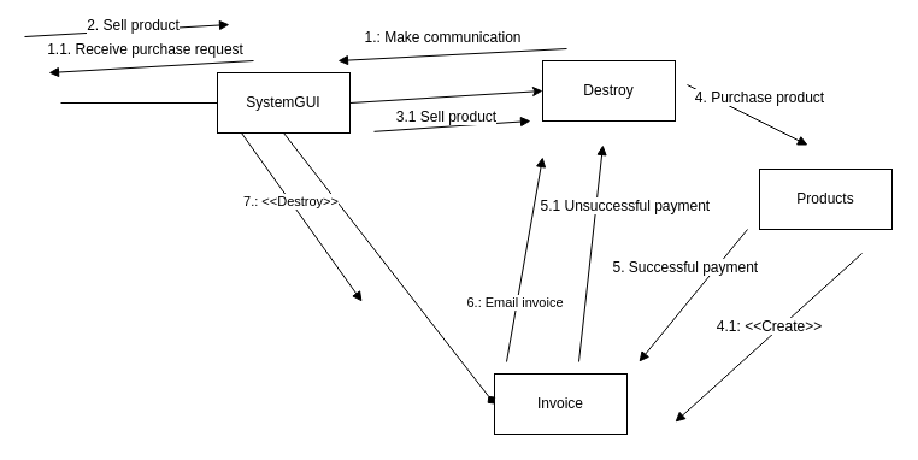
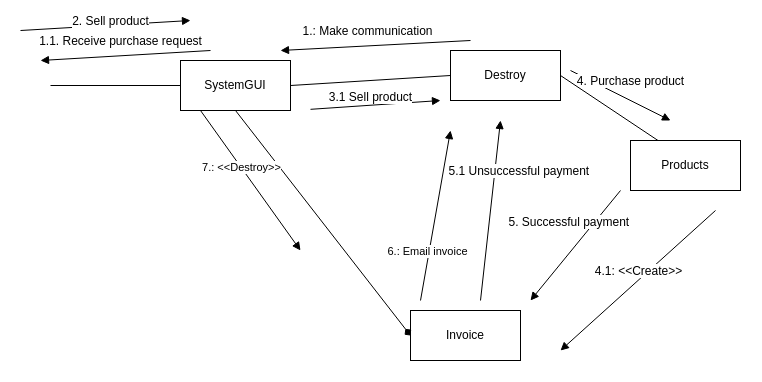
  <mxCell id="0" />
  <mxCell id="1" parent="0" />
  <mxCell id="2" value="SystemGUI" style="html=1;whiteSpace=wrap;" vertex="1" parent="1"><mxGeometry x="180" y="60" width="110" height="50" as="geometry" /></mxCell>
  <mxCell id="3" value="Products" style="html=1;whiteSpace=wrap;" vertex="1" parent="1"><mxGeometry x="630" y="140" width="110" height="50" as="geometry" /></mxCell>
  <mxCell id="4" value="Destroy" style="html=1;whiteSpace=wrap;" vertex="1" parent="1"><mxGeometry x="450" y="50" width="110" height="50" as="geometry" /></mxCell>
  <mxCell id="5" value="Invoice" style="html=1;whiteSpace=wrap;" vertex="1" parent="1"><mxGeometry x="410" y="310" width="110" height="50" as="geometry" /></mxCell>
  <mxCell id="6" value="" style="endArrow=none;html=1;rounded=0;entryX=0;entryY=0.5;entryDx=0;entryDy=0;" edge="1" parent="1" target="2"><mxGeometry width="50" height="50" relative="1" as="geometry"><mxPoint x="50" y="85" as="sourcePoint" /><mxPoint x="310" y="110" as="targetPoint" /></mxGeometry></mxCell>
  <mxCell id="7" value="6.: Email invoice" style="html=1;verticalAlign=bottom;endArrow=block;curved=0;rounded=0;" edge="1" parent="1"><mxGeometry x="-0.529" width="80" relative="1" as="geometry"><mxPoint x="420" y="300" as="sourcePoint" /><mxPoint x="450" y="130" as="targetPoint" /><mxPoint as="offset" /></mxGeometry></mxCell>
- <mxCell id="8" value="" style="endArrow=classic;html=1;rounded=0;exitX=1;exitY=0.5;exitDx=0;exitDy=0;entryX=0;entryY=0.5;entryDx=0;entryDy=0;" edge="1" parent="1" source="2" target="4"><mxGeometry width="50" height="50" relative="1" as="geometry"><mxPoint x="290" y="120" as="sourcePoint" /><mxPoint x="340" y="70" as="targetPoint" /></mxGeometry></mxCell>
+ <mxCell id="8" value="" style="endArrow=none;html=1;rounded=0;exitX=1;exitY=0.5;exitDx=0;exitDy=0;entryX=0;entryY=0.5;entryDx=0;entryDy=0;" edge="1" parent="1" source="2" target="4"><mxGeometry width="50" height="50" relative="1" as="geometry"><mxPoint x="290" y="120" as="sourcePoint" /><mxPoint x="340" y="70" as="targetPoint" /></mxGeometry></mxCell>
  <mxCell id="9" value="&lt;font style=&quot;font-size: 12px;&quot;&gt;1.1. Receive purchase request&lt;/font&gt;" style="html=1;verticalAlign=bottom;endArrow=block;curved=0;rounded=0;" edge="1" parent="1"><mxGeometry x="0.055" y="-5" width="80" relative="1" as="geometry"><mxPoint x="210" y="50" as="sourcePoint" /><mxPoint x="40" y="60" as="targetPoint" /><mxPoint as="offset" /></mxGeometry></mxCell>
  <mxCell id="10" value="&lt;font style=&quot;font-size: 12px;&quot;&gt;4. Purchase product&lt;/font&gt;" style="html=1;verticalAlign=bottom;endArrow=block;curved=0;rounded=0;" edge="1" parent="1"><mxGeometry x="0.12" y="9" width="80" relative="1" as="geometry"><mxPoint x="570" y="70" as="sourcePoint" /><mxPoint x="670" y="120" as="targetPoint" /><mxPoint as="offset" /></mxGeometry></mxCell>
+ <mxCell id="11" value="" style="endArrow=none;html=1;rounded=0;entryX=1;entryY=0.5;entryDx=0;entryDy=0;exitX=0.25;exitY=0;exitDx=0;exitDy=0;" edge="1" parent="1" source="3" target="4"><mxGeometry width="50" height="50" relative="1" as="geometry"><mxPoint x="430" y="250" as="sourcePoint" /><mxPoint x="480" y="200" as="targetPoint" /></mxGeometry></mxCell>
  <mxCell id="12" value="" style="endArrow=diamond;html=1;rounded=0;entryX=0;entryY=0.5;entryDx=0;entryDy=0;exitX=0.5;exitY=1;exitDx=0;exitDy=0;" edge="1" parent="1" source="2" target="5"><mxGeometry width="50" height="50" relative="1" as="geometry"><mxPoint x="430" y="250" as="sourcePoint" /><mxPoint x="480" y="200" as="targetPoint" /></mxGeometry></mxCell>
  <mxCell id="13" value="&lt;font style=&quot;font-size: 12px;&quot;&gt;4.1: &amp;lt;&amp;lt;Create&amp;gt;&amp;gt;&lt;/font&gt;" style="html=1;verticalAlign=bottom;endArrow=block;curved=0;rounded=0;exitX=0.5;exitY=1;exitDx=0;exitDy=0;" edge="1" parent="1"><mxGeometry width="80" relative="1" as="geometry"><mxPoint x="715" y="210" as="sourcePoint" /><mxPoint x="560" y="350" as="targetPoint" /></mxGeometry></mxCell>
  <mxCell id="14" value="&lt;font style=&quot;font-size: 12px;&quot;&gt;1.: Make communication&lt;/font&gt;" style="html=1;verticalAlign=bottom;endArrow=block;curved=0;rounded=0;" edge="1" parent="1"><mxGeometry x="0.086" y="-5" width="80" relative="1" as="geometry"><mxPoint x="470" y="40" as="sourcePoint" /><mxPoint x="280" y="50" as="targetPoint" /><mxPoint as="offset" /></mxGeometry></mxCell>
  <mxCell id="15" value="7.: &amp;lt;&amp;lt;Destroy&amp;gt;&amp;gt;" style="html=1;verticalAlign=bottom;endArrow=block;curved=0;rounded=0;" edge="1" parent="1"><mxGeometry x="-0.095" y="-5" width="80" relative="1" as="geometry"><mxPoint x="200" y="110" as="sourcePoint" /><mxPoint x="300" y="250" as="targetPoint" /><mxPoint as="offset" /></mxGeometry></mxCell>
  <mxCell id="16" value="&lt;font style=&quot;font-size: 12px;&quot;&gt;2. Sell product&lt;/font&gt;" style="html=1;verticalAlign=bottom;endArrow=block;curved=0;rounded=0;" edge="1" parent="1"><mxGeometry x="0.055" y="-5" width="80" relative="1" as="geometry"><mxPoint x="20" y="30" as="sourcePoint" /><mxPoint x="190" y="20" as="targetPoint" /><mxPoint as="offset" /></mxGeometry></mxCell>
  <mxCell id="17" value="&lt;font style=&quot;font-size: 12px;&quot;&gt;3.1 Sell product&lt;/font&gt;" style="html=1;verticalAlign=bottom;endArrow=block;curved=0;rounded=0;" edge="1" parent="1"><mxGeometry x="-0.077" y="-1" width="80" relative="1" as="geometry"><mxPoint x="310" y="108.82" as="sourcePoint" /><mxPoint x="440" y="100" as="targetPoint" /><mxPoint as="offset" /></mxGeometry></mxCell>
  <mxCell id="18" value="&lt;font style=&quot;font-size: 12px;&quot;&gt;5. Successful payment&amp;nbsp;&lt;/font&gt;" style="html=1;verticalAlign=bottom;endArrow=block;curved=0;rounded=0;" edge="1" parent="1"><mxGeometry x="-0.119" y="-13" width="80" relative="1" as="geometry"><mxPoint x="620" y="190" as="sourcePoint" /><mxPoint x="530" y="300" as="targetPoint" /><mxPoint as="offset" /></mxGeometry></mxCell>
  <mxCell id="19" value="&lt;font style=&quot;font-size: 12px;&quot;&gt;5.1 Unsuccessful payment&amp;nbsp;&lt;/font&gt;" style="html=1;verticalAlign=bottom;endArrow=block;curved=0;rounded=0;" edge="1" parent="1"><mxGeometry x="0.366" y="-27" width="80" relative="1" as="geometry"><mxPoint x="480" y="300" as="sourcePoint" /><mxPoint x="500" y="120" as="targetPoint" /><mxPoint x="-1" as="offset" /></mxGeometry></mxCell>
